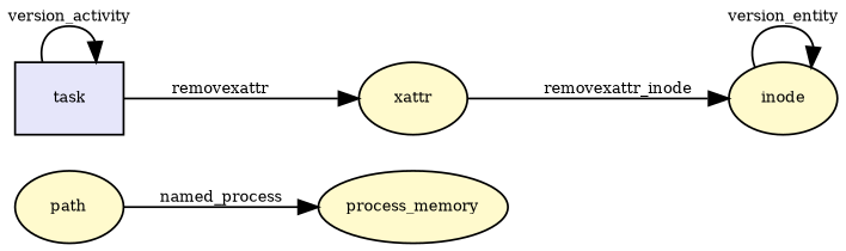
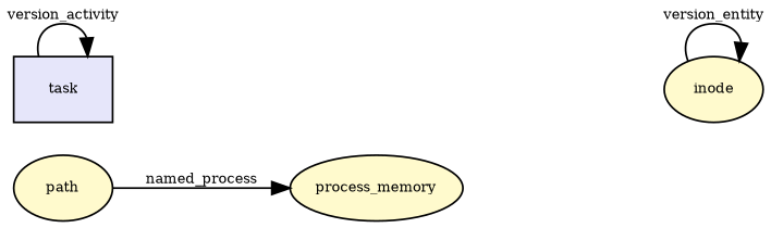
  digraph {
    rankdir=LR
    node [fillcolor="#fffacd" fontsize=8 shape=ellipse style=filled]
    edge [fontsize=8]
    n1 [label=path]
    n2 [label=process_memory]
    n3 [label=inode]
    n4 [fillcolor="#e6e6fa" label=task shape=rectangle]
-   n5 [label=xattr]
    n1 -> n2 [label=named_process]
    n3 -> n3 [label=version_entity]
    n4 -> n4 [label=version_activity]
-   n4 -> n5 [label=removexattr]
-   n5 -> n3 [label=removexattr_inode]
  }
